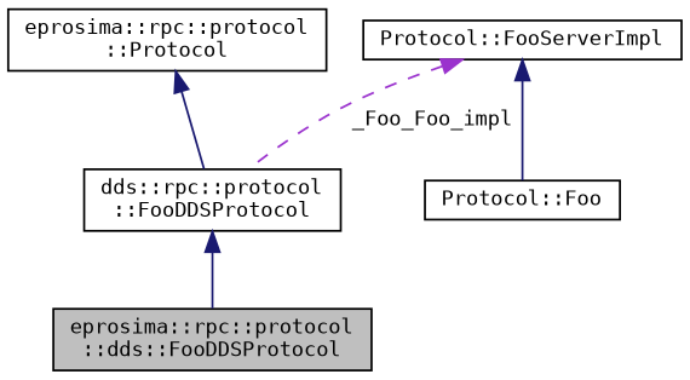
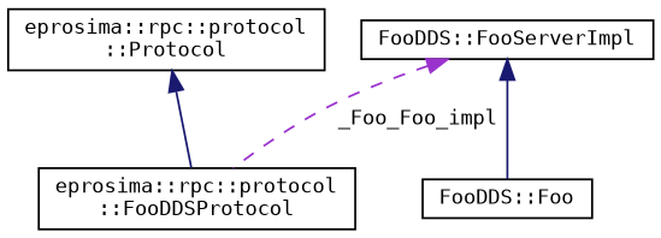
  digraph {
    fontname="DejaVu Sans Mono"
    node [color=black fillcolor=white fontname="DejaVu Sans Mono" fontsize=10 shape=record style=filled]
    edge [color=midnightblue dir=back fontname="DejaVu Sans Mono" fontsize=10 labelfontname=Helvetica labelfontsize=10 style=solid]
-   n1 [fillcolor=grey75 fontcolor=black height=0.2 label="eprosima::rpc::protocol\l::dds::FooDDSProtocol" width=0.4]
-   n2 [height=0.2 label="dds::rpc::protocol\l::FooDDSProtocol" width=0.4]
+   n2 [height=0.2 label="eprosima::rpc::protocol\l::FooDDSProtocol" width=0.4]
    n3 [height=0.2 label="eprosima::rpc::protocol\l::Protocol" width=0.4]
-   n4 [height=0.2 label="Protocol::FooServerImpl" width=0.4]
-   n5 [height=0.2 label="Protocol::Foo" width=0.4]
-   n2 -> n1
+   n4 [height=0.2 label="FooDDS::FooServerImpl" width=0.4]
+   n5 [height=0.2 label="FooDDS::Foo" width=0.4]
    n3 -> n2
    n4 -> n2 [color=darkorchid3 label=" _Foo_Foo_impl" style=dashed]
    n4 -> n5
  }
